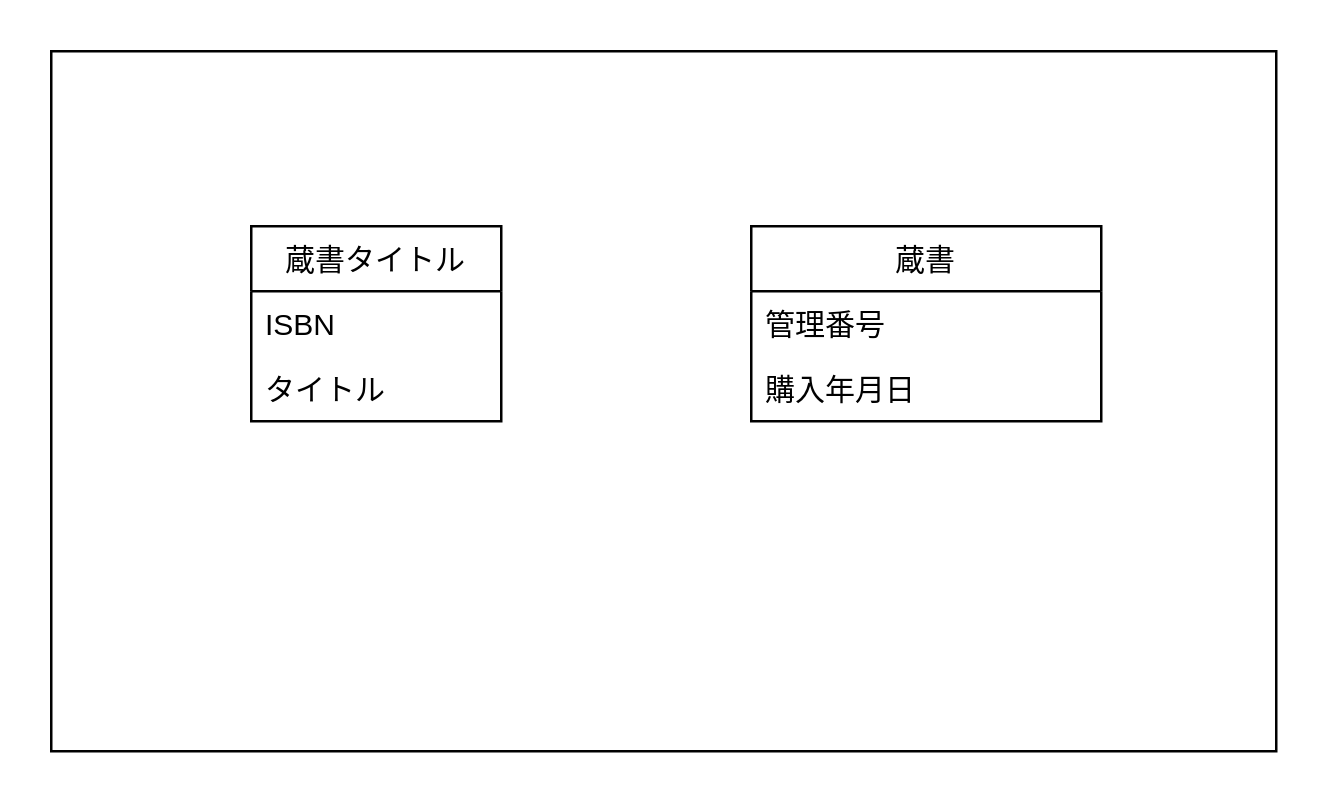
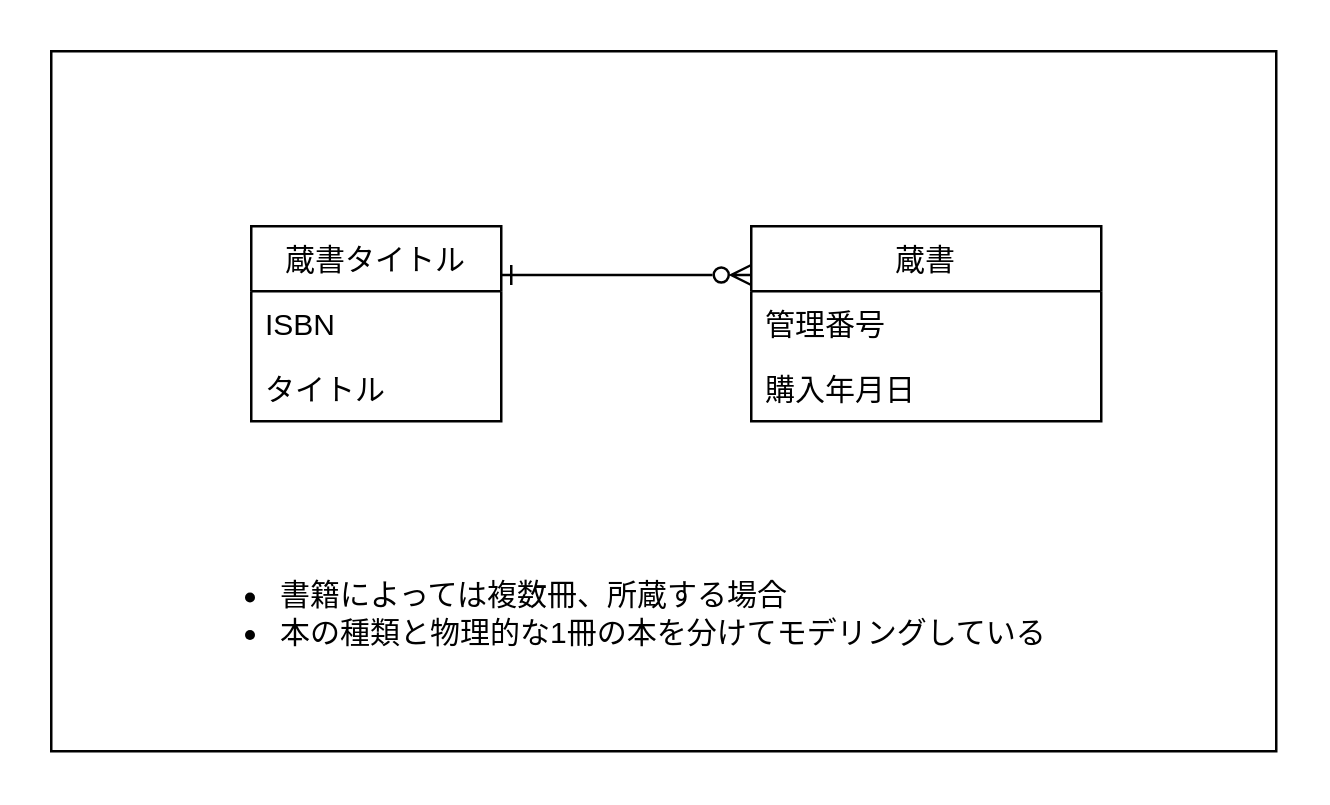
  <mxCell id="0" />
  <mxCell id="1" parent="0" />
  <mxCell id="2" value="" style="rounded=0;whiteSpace=wrap;html=1;" parent="1" vertex="1"><mxGeometry x="20" y="20" width="490" height="280" as="geometry" /></mxCell>
  <mxCell id="3" value="蔵書" style="swimlane;fontStyle=0;childLayout=stackLayout;horizontal=1;startSize=26;fillColor=none;horizontalStack=0;resizeParent=1;resizeParentMax=0;resizeLast=0;collapsible=0;marginBottom=0;swimlaneLine=1;strokeColor=default;connectable=1;allowArrows=1;" parent="1" vertex="1"><mxGeometry x="300" y="90" width="140" height="78" as="geometry"><mxRectangle x="390" y="120" width="80" height="26" as="alternateBounds" /></mxGeometry></mxCell>
  <mxCell id="4" value="管理番号" style="text;strokeColor=none;fillColor=none;align=left;verticalAlign=top;spacingLeft=4;spacingRight=4;overflow=hidden;rotatable=0;points=[[0,0.5],[1,0.5]];portConstraint=eastwest;" parent="3" vertex="1"><mxGeometry y="26" width="140" height="26" as="geometry" /></mxCell>
  <mxCell id="5" value="購入年月日" style="text;strokeColor=none;fillColor=none;align=left;verticalAlign=top;spacingLeft=4;spacingRight=4;overflow=hidden;rotatable=0;points=[[0,0.5],[1,0.5]];portConstraint=eastwest;" parent="3" vertex="1"><mxGeometry y="52" width="140" height="26" as="geometry" /></mxCell>
+ <mxCell id="6" style="edgeStyle=none;html=1;entryX=0;entryY=0.25;entryDx=0;entryDy=0;startArrow=ERone;startFill=0;endArrow=ERzeroToMany;endFill=0;exitX=1;exitY=0.25;exitDx=0;exitDy=0;" parent="1" source="7" target="3" edge="1"><mxGeometry relative="1" as="geometry" /></mxCell>
  <mxCell id="7" value="蔵書タイトル" style="swimlane;fontStyle=0;childLayout=stackLayout;horizontal=1;startSize=26;fillColor=none;horizontalStack=0;resizeParent=1;resizeParentMax=0;resizeLast=0;collapsible=0;marginBottom=0;swimlaneLine=1;strokeColor=default;connectable=1;allowArrows=1;" parent="1" vertex="1"><mxGeometry x="100" y="90" width="100" height="78" as="geometry"><mxRectangle x="390" y="120" width="80" height="26" as="alternateBounds" /></mxGeometry></mxCell>
  <mxCell id="8" value="ISBN" style="text;strokeColor=none;fillColor=none;align=left;verticalAlign=top;spacingLeft=4;spacingRight=4;overflow=hidden;rotatable=0;points=[[0,0.5],[1,0.5]];portConstraint=eastwest;" parent="7" vertex="1"><mxGeometry y="26" width="100" height="26" as="geometry" /></mxCell>
  <mxCell id="9" value="タイトル" style="text;strokeColor=none;fillColor=none;align=left;verticalAlign=top;spacingLeft=4;spacingRight=4;overflow=hidden;rotatable=0;points=[[0,0.5],[1,0.5]];portConstraint=eastwest;" vertex="1" parent="7"><mxGeometry y="52" width="100" height="26" as="geometry" /></mxCell>
+ <mxCell id="10" value="&lt;ul&gt;&lt;li&gt;書籍によっては複数冊、所蔵する場合&lt;/li&gt;&lt;li&gt;本の種類と物理的な1冊の本を分けてモデリングしている&lt;/li&gt;&lt;/ul&gt;" style="text;html=1;strokeColor=none;fillColor=none;align=left;verticalAlign=middle;whiteSpace=wrap;rounded=0;" parent="1" vertex="1"><mxGeometry x="70" y="230" width="410" height="30" as="geometry" /></mxCell>
